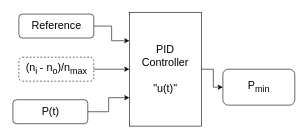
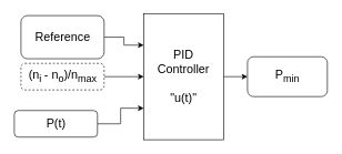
  <mxCell id="0" />
  <mxCell id="1" parent="0" />
  <mxCell id="2" style="edgeStyle=orthogonalEdgeStyle;rounded=0;orthogonalLoop=1;jettySize=auto;html=1;exitX=1;exitY=0.5;exitDx=0;exitDy=0;entryX=0;entryY=0.25;entryDx=0;entryDy=0;" edge="1" parent="1" source="3" target="7"><mxGeometry relative="1" as="geometry" /></mxCell>
- <mxCell id="3" value="&lt;font style=&quot;font-size: 18px&quot;&gt;Reference&lt;/font&gt;" style="rounded=1;whiteSpace=wrap;html=1;" parent="1" vertex="1"><mxGeometry x="30.5" y="23" width="125" height="40" as="geometry" /></mxCell>
+ <mxCell id="3" value="&lt;font style=&quot;font-size: 18px&quot;&gt;Reference&lt;/font&gt;" style="rounded=1;whiteSpace=wrap;html=1;" parent="1" vertex="1"><mxGeometry x="30.5" y="23" width="125" height="65" as="geometry" /></mxCell>
  <mxCell id="4" value="" style="edgeStyle=orthogonalEdgeStyle;rounded=0;orthogonalLoop=1;jettySize=auto;html=1;" edge="1" parent="1" source="5" target="7"><mxGeometry relative="1" as="geometry" /></mxCell>
  <mxCell id="5" value="&lt;font style=&quot;font-size: 18px&quot;&gt;(n&lt;sub&gt;i&amp;nbsp;&lt;/sub&gt;- n&lt;sub&gt;o&lt;/sub&gt;)/n&lt;sub&gt;max&lt;/sub&gt;&lt;/font&gt;" style="rounded=1;whiteSpace=wrap;html=1;dashed=1;" parent="1" vertex="1"><mxGeometry x="30.5" y="95" width="125" height="40" as="geometry" /></mxCell>
  <mxCell id="6" style="edgeStyle=orthogonalEdgeStyle;rounded=0;orthogonalLoop=1;jettySize=auto;html=1;exitX=1;exitY=0.5;exitDx=0;exitDy=0;entryX=0;entryY=0.5;entryDx=0;entryDy=0;" parent="1" source="7" target="8" edge="1"><mxGeometry relative="1" as="geometry" /></mxCell>
  <mxCell id="7" value="&lt;font style=&quot;font-size: 18px&quot;&gt;PID&lt;br&gt;Controller&lt;br&gt;&lt;br&gt;&quot;u(t)&quot;&lt;br&gt;&lt;/font&gt;" style="rounded=0;whiteSpace=wrap;html=1;" parent="1" vertex="1"><mxGeometry x="215" y="20" width="120" height="190" as="geometry" /></mxCell>
- <mxCell id="8" value="&lt;font style=&quot;font-size: 18px&quot;&gt;P&lt;sub&gt;min&lt;/sub&gt;&lt;/font&gt;" style="rounded=1;whiteSpace=wrap;html=1;" parent="1" vertex="1"><mxGeometry x="371" y="115" width="120" height="60" as="geometry" /></mxCell>
+ <mxCell id="8" value="&lt;font style=&quot;font-size: 18px&quot;&gt;P&lt;sub&gt;min&lt;/sub&gt;&lt;/font&gt;" style="rounded=1;whiteSpace=wrap;html=1;" parent="1" vertex="1"><mxGeometry x="371" y="85" width="120" height="60" as="geometry" /></mxCell>
  <mxCell id="9" style="edgeStyle=orthogonalEdgeStyle;rounded=0;orthogonalLoop=1;jettySize=auto;html=1;exitX=1;exitY=0.5;exitDx=0;exitDy=0;entryX=0;entryY=0.75;entryDx=0;entryDy=0;" edge="1" parent="1" source="10" target="7"><mxGeometry relative="1" as="geometry" /></mxCell>
  <mxCell id="10" value="&lt;font style=&quot;font-size: 18px&quot;&gt;P(t)&lt;/font&gt;" style="rounded=1;whiteSpace=wrap;html=1;" vertex="1" parent="1"><mxGeometry x="20.5" y="166" width="125" height="40" as="geometry" /></mxCell>
